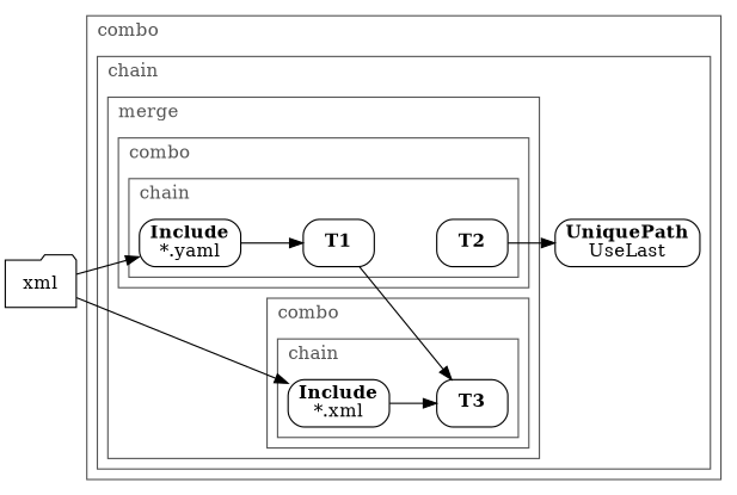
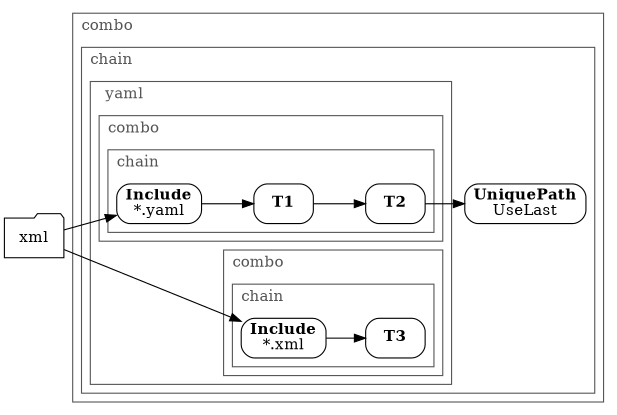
  digraph {
    labeljust=l
    rankdir=LR
    node [shape=rect style=rounded]
    n1 [label=<<b>Include</b><br/>*.yaml>]
    n2 [label=<<b>T1</b>>]
    n3 [label=<<b>T2</b>>]
    n4 [label=<<b>Include</b><br/>*.xml>]
    n5 [label=<<b>T3</b>>]
    n6 [label=<<b>UniquePath</b><br/>UseLast>]
    n7 [label=xml shape=folder]
    subgraph cluster_1 {
      color="#555555"
      fontcolor="#555555"
      label=combo
      subgraph cluster_2 {
        color="#555555"
        fontcolor="#555555"
        label=chain
        n6
        subgraph cluster_3 {
          color="#555555"
          fontcolor="#555555"
-         label=merge
+         label=yaml
          subgraph cluster_4 {
            color="#555555"
            fontcolor="#555555"
            label=combo
            subgraph cluster_5 {
              color="#555555"
              fontcolor="#555555"
              label=chain
              n1
              n2
              n3
            }
          }
          subgraph cluster_6 {
            color="#555555"
            fontcolor="#555555"
            label=combo
            subgraph cluster_7 {
              color="#555555"
              fontcolor="#555555"
              label=chain
              n4
              n5
            }
          }
        }
      }
    }
    n1 -> n2
-   n2 -> n5
+   n2 -> n3
    n3 -> n6
    n4 -> n5
    n7 -> n1
    n7 -> n4
  }
